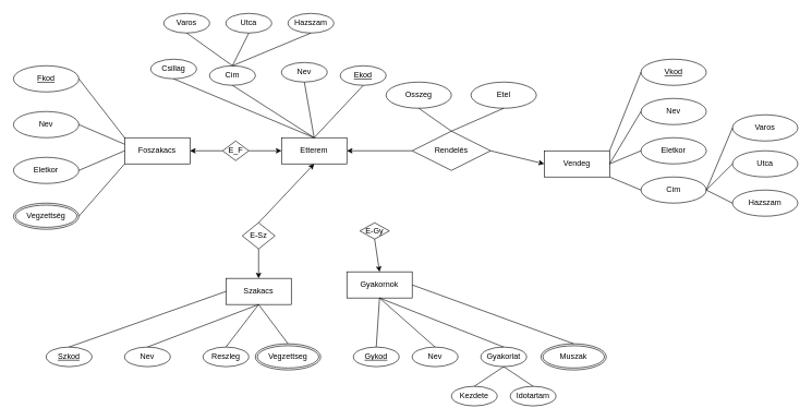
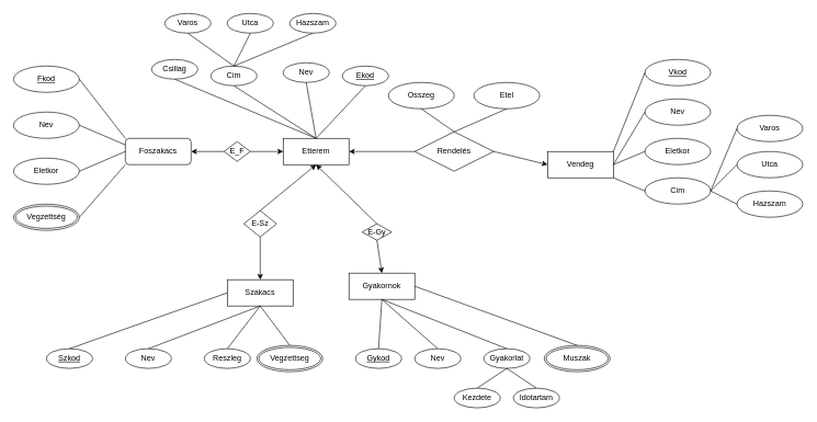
  <mxCell id="0" />
  <mxCell id="1" parent="0" />
  <mxCell id="2" value="&lt;u&gt;Fkod&lt;/u&gt;" style="ellipse;whiteSpace=wrap;html=1;align=center;" vertex="1" parent="1"><mxGeometry x="20" y="100" width="100" height="40" as="geometry" /></mxCell>
  <mxCell id="3" value="Nev" style="ellipse;whiteSpace=wrap;html=1;align=center;" vertex="1" parent="1"><mxGeometry x="20" y="170" width="100" height="40" as="geometry" /></mxCell>
  <mxCell id="4" value="Eletkor" style="ellipse;whiteSpace=wrap;html=1;align=center;" vertex="1" parent="1"><mxGeometry x="20" y="240" width="100" height="40" as="geometry" /></mxCell>
  <mxCell id="5" value="Vegzettség" style="ellipse;shape=doubleEllipse;margin=3;whiteSpace=wrap;html=1;align=center;" vertex="1" parent="1"><mxGeometry x="20" y="310" width="100" height="40" as="geometry" /></mxCell>
- <mxCell id="6" value="Foszakacs" style="whiteSpace=wrap;html=1;align=center;" vertex="1" parent="1"><mxGeometry x="190" y="210" width="100" height="40" as="geometry" /></mxCell>
+ <mxCell id="6" value="Foszakacs" style="whiteSpace=wrap;html=1;align=center;rounded=1;" vertex="1" parent="1"><mxGeometry x="190" y="210" width="100" height="40" as="geometry" /></mxCell>
  <mxCell id="7" value="Etterem" style="whiteSpace=wrap;html=1;align=center;" vertex="1" parent="1"><mxGeometry x="430" y="210" width="100" height="40" as="geometry" /></mxCell>
  <mxCell id="8" value="Vendeg" style="whiteSpace=wrap;html=1;align=center;" vertex="1" parent="1"><mxGeometry x="832" y="230" width="100" height="40" as="geometry" /></mxCell>
  <mxCell id="9" value="R&lt;span style=&quot;background-color: transparent; color: light-dark(rgb(0, 0, 0), rgb(255, 255, 255));&quot;&gt;endelés&lt;/span&gt;" style="shape=rhombus;perimeter=rhombusPerimeter;whiteSpace=wrap;html=1;align=center;" vertex="1" parent="1"><mxGeometry x="630" y="200" width="120" height="60" as="geometry" /></mxCell>
- <mxCell id="10" value="E-Sz" style="shape=rhombus;perimeter=rhombusPerimeter;whiteSpace=wrap;html=1;align=center;" vertex="1" parent="1"><mxGeometry x="370" y="340" width="50" height="40" as="geometry" /></mxCell>
+ <mxCell id="10" value="E-Sz" style="shape=rhombus;perimeter=rhombusPerimeter;whiteSpace=wrap;html=1;align=center;" vertex="1" parent="1"><mxGeometry x="370" y="320" width="50" height="40" as="geometry" /></mxCell>
  <mxCell id="11" value="E_F" style="shape=rhombus;perimeter=rhombusPerimeter;whiteSpace=wrap;html=1;align=center;" vertex="1" parent="1"><mxGeometry x="340" y="215" width="40" height="30" as="geometry" /></mxCell>
  <mxCell id="12" value="E-Gy" style="shape=rhombus;perimeter=rhombusPerimeter;whiteSpace=wrap;html=1;align=center;" vertex="1" parent="1"><mxGeometry x="550" y="340" width="45" height="25" as="geometry" /></mxCell>
  <mxCell id="13" value="Szakacs" style="whiteSpace=wrap;html=1;align=center;" vertex="1" parent="1"><mxGeometry x="345" y="425" width="100" height="40" as="geometry" /></mxCell>
  <mxCell id="14" value="Gyakornok" style="whiteSpace=wrap;html=1;align=center;" vertex="1" parent="1"><mxGeometry x="530" y="415" width="100" height="40" as="geometry" /></mxCell>
  <mxCell id="15" value="" style="endArrow=none;html=1;rounded=0;exitX=0;exitY=0;exitDx=0;exitDy=0;entryX=1;entryY=0.5;entryDx=0;entryDy=0;" edge="1" parent="1" source="6" target="2"><mxGeometry width="50" height="50" relative="1" as="geometry"><mxPoint x="120" y="190" as="sourcePoint" /><mxPoint x="170" y="140" as="targetPoint" /></mxGeometry></mxCell>
  <mxCell id="16" value="" style="endArrow=none;html=1;rounded=0;exitX=0;exitY=0.25;exitDx=0;exitDy=0;entryX=1;entryY=0.5;entryDx=0;entryDy=0;" edge="1" parent="1" source="6" target="3"><mxGeometry width="50" height="50" relative="1" as="geometry"><mxPoint x="190" y="240" as="sourcePoint" /><mxPoint x="120" y="150" as="targetPoint" /></mxGeometry></mxCell>
  <mxCell id="17" value="" style="endArrow=none;html=1;rounded=0;exitX=0;exitY=0.5;exitDx=0;exitDy=0;entryX=1;entryY=0.5;entryDx=0;entryDy=0;" edge="1" parent="1" source="6" target="4"><mxGeometry width="50" height="50" relative="1" as="geometry"><mxPoint x="210" y="350" as="sourcePoint" /><mxPoint x="140" y="260" as="targetPoint" /></mxGeometry></mxCell>
  <mxCell id="18" value="" style="endArrow=none;html=1;rounded=0;exitX=0;exitY=1;exitDx=0;exitDy=0;entryX=1;entryY=0.5;entryDx=0;entryDy=0;" edge="1" parent="1" source="6" target="5"><mxGeometry width="50" height="50" relative="1" as="geometry"><mxPoint x="220" y="420" as="sourcePoint" /><mxPoint x="150" y="330" as="targetPoint" /></mxGeometry></mxCell>
  <mxCell id="19" value="" style="endArrow=classic;html=1;rounded=0;entryX=1;entryY=0.5;entryDx=0;entryDy=0;exitX=0;exitY=0.5;exitDx=0;exitDy=0;" edge="1" parent="1" source="11" target="6"><mxGeometry width="50" height="50" relative="1" as="geometry"><mxPoint x="380" y="180" as="sourcePoint" /><mxPoint x="430" y="130" as="targetPoint" /></mxGeometry></mxCell>
  <mxCell id="20" value="" style="endArrow=classic;html=1;rounded=0;exitX=1;exitY=0.5;exitDx=0;exitDy=0;entryX=0;entryY=0.5;entryDx=0;entryDy=0;" edge="1" parent="1" source="11" target="7"><mxGeometry width="50" height="50" relative="1" as="geometry"><mxPoint x="380" y="180" as="sourcePoint" /><mxPoint x="430" y="130" as="targetPoint" /></mxGeometry></mxCell>
  <mxCell id="21" value="" style="endArrow=classic;html=1;rounded=0;exitX=0;exitY=0.5;exitDx=0;exitDy=0;entryX=1;entryY=0.5;entryDx=0;entryDy=0;" edge="1" parent="1" source="9" target="7"><mxGeometry width="50" height="50" relative="1" as="geometry"><mxPoint x="450" y="180" as="sourcePoint" /><mxPoint x="500" y="130" as="targetPoint" /></mxGeometry></mxCell>
  <mxCell id="22" value="" style="endArrow=classic;html=1;rounded=0;exitX=1;exitY=0.5;exitDx=0;exitDy=0;entryX=0;entryY=0.5;entryDx=0;entryDy=0;" edge="1" parent="1" source="9" target="8"><mxGeometry width="50" height="50" relative="1" as="geometry"><mxPoint x="827" y="245" as="sourcePoint" /><mxPoint x="727" y="245" as="targetPoint" /></mxGeometry></mxCell>
  <mxCell id="23" value="&lt;u&gt;Vkod&lt;/u&gt;" style="ellipse;whiteSpace=wrap;html=1;align=center;" vertex="1" parent="1"><mxGeometry x="980" y="90" width="100" height="40" as="geometry" /></mxCell>
  <mxCell id="24" value="Nev" style="ellipse;whiteSpace=wrap;html=1;align=center;" vertex="1" parent="1"><mxGeometry x="980" y="150" width="100" height="40" as="geometry" /></mxCell>
  <mxCell id="25" value="Eletkor" style="ellipse;whiteSpace=wrap;html=1;align=center;" vertex="1" parent="1"><mxGeometry x="980" y="210" width="100" height="40" as="geometry" /></mxCell>
  <mxCell id="26" value="Cim" style="ellipse;whiteSpace=wrap;html=1;align=center;" vertex="1" parent="1"><mxGeometry x="980" y="270" width="100" height="40" as="geometry" /></mxCell>
  <mxCell id="27" value="" style="endArrow=none;html=1;rounded=0;entryX=0;entryY=0.5;entryDx=0;entryDy=0;exitX=1;exitY=0;exitDx=0;exitDy=0;" edge="1" parent="1" source="8" target="23"><mxGeometry width="50" height="50" relative="1" as="geometry"><mxPoint x="590" y="200" as="sourcePoint" /><mxPoint x="640" y="150" as="targetPoint" /></mxGeometry></mxCell>
  <mxCell id="28" value="" style="endArrow=none;html=1;rounded=0;entryX=0;entryY=0.5;entryDx=0;entryDy=0;exitX=1;exitY=0.5;exitDx=0;exitDy=0;" edge="1" parent="1" source="8" target="24"><mxGeometry width="50" height="50" relative="1" as="geometry"><mxPoint x="937" y="220" as="sourcePoint" /><mxPoint x="990" y="120" as="targetPoint" /></mxGeometry></mxCell>
  <mxCell id="29" value="" style="endArrow=none;html=1;rounded=0;entryX=0;entryY=0.5;entryDx=0;entryDy=0;exitX=1;exitY=0.5;exitDx=0;exitDy=0;" edge="1" parent="1" source="8" target="25"><mxGeometry width="50" height="50" relative="1" as="geometry"><mxPoint x="947" y="230" as="sourcePoint" /><mxPoint x="1000" y="130" as="targetPoint" /></mxGeometry></mxCell>
  <mxCell id="30" value="" style="endArrow=none;html=1;rounded=0;entryX=0;entryY=0.5;entryDx=0;entryDy=0;exitX=1;exitY=1;exitDx=0;exitDy=0;" edge="1" parent="1" source="8" target="26"><mxGeometry width="50" height="50" relative="1" as="geometry"><mxPoint x="957" y="240" as="sourcePoint" /><mxPoint x="1010" y="140" as="targetPoint" /></mxGeometry></mxCell>
  <mxCell id="31" value="Osszeg" style="ellipse;whiteSpace=wrap;html=1;align=center;" vertex="1" parent="1"><mxGeometry x="590" y="125" width="100" height="40" as="geometry" /></mxCell>
  <mxCell id="32" value="Etel" style="ellipse;whiteSpace=wrap;html=1;align=center;" vertex="1" parent="1"><mxGeometry x="720" y="125" width="100" height="40" as="geometry" /></mxCell>
  <mxCell id="33" value="" style="endArrow=none;html=1;rounded=0;entryX=0.5;entryY=1;entryDx=0;entryDy=0;exitX=0.5;exitY=0;exitDx=0;exitDy=0;" edge="1" parent="1" source="9" target="31"><mxGeometry width="50" height="50" relative="1" as="geometry"><mxPoint x="360" y="200" as="sourcePoint" /><mxPoint x="410" y="150" as="targetPoint" /></mxGeometry></mxCell>
  <mxCell id="34" value="" style="endArrow=none;html=1;rounded=0;entryX=0.5;entryY=1;entryDx=0;entryDy=0;exitX=0.5;exitY=0;exitDx=0;exitDy=0;" edge="1" parent="1" source="9" target="32"><mxGeometry width="50" height="50" relative="1" as="geometry"><mxPoint x="360" y="200" as="sourcePoint" /><mxPoint x="410" y="150" as="targetPoint" /></mxGeometry></mxCell>
  <mxCell id="35" value="Nev" style="ellipse;whiteSpace=wrap;html=1;align=center;" vertex="1" parent="1"><mxGeometry x="430" y="95" width="70" height="30" as="geometry" /></mxCell>
  <mxCell id="36" value="Cim" style="ellipse;whiteSpace=wrap;html=1;align=center;" vertex="1" parent="1"><mxGeometry x="320" y="100" width="70" height="30" as="geometry" /></mxCell>
  <mxCell id="37" value="&lt;u&gt;Ekod&lt;/u&gt;" style="ellipse;whiteSpace=wrap;html=1;align=center;" vertex="1" parent="1"><mxGeometry x="520" y="100" width="70" height="30" as="geometry" /></mxCell>
  <mxCell id="38" value="Csillag" style="ellipse;whiteSpace=wrap;html=1;align=center;" vertex="1" parent="1"><mxGeometry x="230" y="90" width="70" height="30" as="geometry" /></mxCell>
  <mxCell id="39" value="Varos" style="ellipse;whiteSpace=wrap;html=1;align=center;" vertex="1" parent="1"><mxGeometry x="250" y="20" width="70" height="30" as="geometry" /></mxCell>
  <mxCell id="40" value="Utca" style="ellipse;whiteSpace=wrap;html=1;align=center;" vertex="1" parent="1"><mxGeometry x="345" y="20" width="70" height="30" as="geometry" /></mxCell>
  <mxCell id="41" value="Hazszam" style="ellipse;whiteSpace=wrap;html=1;align=center;" vertex="1" parent="1"><mxGeometry x="440" y="20" width="70" height="30" as="geometry" /></mxCell>
  <mxCell id="42" value="" style="endArrow=classic;html=1;rounded=0;entryX=0.5;entryY=1;entryDx=0;entryDy=0;exitX=0.5;exitY=0;exitDx=0;exitDy=0;" edge="1" parent="1" source="10" target="7"><mxGeometry width="50" height="50" relative="1" as="geometry"><mxPoint x="360" y="380" as="sourcePoint" /><mxPoint x="410" y="330" as="targetPoint" /></mxGeometry></mxCell>
+ <mxCell id="43" value="" style="endArrow=classic;html=1;rounded=0;entryX=0.5;entryY=1;entryDx=0;entryDy=0;exitX=0.5;exitY=0;exitDx=0;exitDy=0;" edge="1" parent="1" source="12" target="7"><mxGeometry width="50" height="50" relative="1" as="geometry"><mxPoint x="360" y="380" as="sourcePoint" /><mxPoint x="410" y="330" as="targetPoint" /></mxGeometry></mxCell>
  <mxCell id="44" value="&lt;u&gt;Szkod&lt;/u&gt;" style="ellipse;whiteSpace=wrap;html=1;align=center;" vertex="1" parent="1"><mxGeometry x="70" y="530" width="70" height="30" as="geometry" /></mxCell>
  <mxCell id="45" value="Nev" style="ellipse;whiteSpace=wrap;html=1;align=center;" vertex="1" parent="1"><mxGeometry x="190" y="530" width="70" height="30" as="geometry" /></mxCell>
  <mxCell id="46" value="Reszleg" style="ellipse;whiteSpace=wrap;html=1;align=center;" vertex="1" parent="1"><mxGeometry x="310" y="530" width="70" height="30" as="geometry" /></mxCell>
  <mxCell id="47" value="&lt;u&gt;Gykod&lt;/u&gt;" style="ellipse;whiteSpace=wrap;html=1;align=center;" vertex="1" parent="1"><mxGeometry x="540" y="530" width="70" height="30" as="geometry" /></mxCell>
  <mxCell id="48" value="Nev" style="ellipse;whiteSpace=wrap;html=1;align=center;" vertex="1" parent="1"><mxGeometry x="630" y="530" width="70" height="30" as="geometry" /></mxCell>
  <mxCell id="49" value="Gyakorlat" style="ellipse;whiteSpace=wrap;html=1;align=center;" vertex="1" parent="1"><mxGeometry x="735" y="530" width="70" height="30" as="geometry" /></mxCell>
  <mxCell id="50" value="Kezdete" style="ellipse;whiteSpace=wrap;html=1;align=center;" vertex="1" parent="1"><mxGeometry x="690" y="590" width="70" height="30" as="geometry" /></mxCell>
  <mxCell id="51" value="Idotartam" style="ellipse;whiteSpace=wrap;html=1;align=center;" vertex="1" parent="1"><mxGeometry x="780" y="590" width="70" height="30" as="geometry" /></mxCell>
  <mxCell id="52" value="Muszak" style="ellipse;shape=doubleEllipse;margin=3;whiteSpace=wrap;html=1;align=center;" vertex="1" parent="1"><mxGeometry x="827" y="525" width="100" height="40" as="geometry" /></mxCell>
  <mxCell id="53" value="Vegzettseg" style="ellipse;shape=doubleEllipse;margin=3;whiteSpace=wrap;html=1;align=center;" vertex="1" parent="1"><mxGeometry x="390" y="525" width="100" height="40" as="geometry" /></mxCell>
  <mxCell id="54" value="" style="endArrow=none;html=1;rounded=0;exitX=0.5;exitY=0;exitDx=0;exitDy=0;entryX=0;entryY=0.5;entryDx=0;entryDy=0;" edge="1" parent="1" source="44" target="13"><mxGeometry width="50" height="50" relative="1" as="geometry"><mxPoint x="210" y="490" as="sourcePoint" /><mxPoint x="260" y="440" as="targetPoint" /></mxGeometry></mxCell>
  <mxCell id="55" value="" style="endArrow=none;html=1;rounded=0;exitX=0.5;exitY=0;exitDx=0;exitDy=0;entryX=0.5;entryY=1;entryDx=0;entryDy=0;" edge="1" parent="1" source="45" target="13"><mxGeometry width="50" height="50" relative="1" as="geometry"><mxPoint x="360" y="370" as="sourcePoint" /><mxPoint x="410" y="320" as="targetPoint" /></mxGeometry></mxCell>
  <mxCell id="56" value="" style="endArrow=none;html=1;rounded=0;exitX=0.5;exitY=0;exitDx=0;exitDy=0;entryX=0.5;entryY=1;entryDx=0;entryDy=0;" edge="1" parent="1" source="46" target="13"><mxGeometry width="50" height="50" relative="1" as="geometry"><mxPoint x="235" y="540" as="sourcePoint" /><mxPoint x="405" y="465" as="targetPoint" /></mxGeometry></mxCell>
  <mxCell id="57" value="" style="endArrow=none;html=1;rounded=0;exitX=0.5;exitY=0;exitDx=0;exitDy=0;entryX=0.5;entryY=1;entryDx=0;entryDy=0;" edge="1" parent="1" source="53" target="13"><mxGeometry width="50" height="50" relative="1" as="geometry"><mxPoint x="245" y="550" as="sourcePoint" /><mxPoint x="415" y="475" as="targetPoint" /></mxGeometry></mxCell>
  <mxCell id="58" value="" style="endArrow=none;html=1;rounded=0;exitX=0.5;exitY=0;exitDx=0;exitDy=0;entryX=0.5;entryY=1;entryDx=0;entryDy=0;" edge="1" parent="1" source="47" target="14"><mxGeometry width="50" height="50" relative="1" as="geometry"><mxPoint x="255" y="560" as="sourcePoint" /><mxPoint x="425" y="485" as="targetPoint" /></mxGeometry></mxCell>
  <mxCell id="59" value="" style="endArrow=none;html=1;rounded=0;exitX=0.5;exitY=0;exitDx=0;exitDy=0;entryX=0.5;entryY=1;entryDx=0;entryDy=0;" edge="1" parent="1" source="48" target="14"><mxGeometry width="50" height="50" relative="1" as="geometry"><mxPoint x="265" y="570" as="sourcePoint" /><mxPoint x="435" y="495" as="targetPoint" /></mxGeometry></mxCell>
  <mxCell id="60" value="" style="endArrow=none;html=1;rounded=0;exitX=0.5;exitY=0;exitDx=0;exitDy=0;entryX=0.5;entryY=1;entryDx=0;entryDy=0;" edge="1" parent="1" source="49" target="14"><mxGeometry width="50" height="50" relative="1" as="geometry"><mxPoint x="275" y="580" as="sourcePoint" /><mxPoint x="445" y="505" as="targetPoint" /></mxGeometry></mxCell>
  <mxCell id="61" value="" style="endArrow=none;html=1;rounded=0;exitX=0.5;exitY=0;exitDx=0;exitDy=0;entryX=1;entryY=0.5;entryDx=0;entryDy=0;" edge="1" parent="1" source="52" target="14"><mxGeometry width="50" height="50" relative="1" as="geometry"><mxPoint x="285" y="590" as="sourcePoint" /><mxPoint x="455" y="515" as="targetPoint" /></mxGeometry></mxCell>
  <mxCell id="62" value="" style="endArrow=none;html=1;rounded=0;exitX=0.5;exitY=0;exitDx=0;exitDy=0;entryX=0.5;entryY=1;entryDx=0;entryDy=0;" edge="1" parent="1" source="50" target="49"><mxGeometry width="50" height="50" relative="1" as="geometry"><mxPoint x="295" y="600" as="sourcePoint" /><mxPoint x="465" y="525" as="targetPoint" /></mxGeometry></mxCell>
  <mxCell id="63" value="" style="endArrow=none;html=1;rounded=0;exitX=0.5;exitY=0;exitDx=0;exitDy=0;entryX=0.5;entryY=1;entryDx=0;entryDy=0;" edge="1" parent="1" source="51" target="49"><mxGeometry width="50" height="50" relative="1" as="geometry"><mxPoint x="305" y="610" as="sourcePoint" /><mxPoint x="475" y="535" as="targetPoint" /></mxGeometry></mxCell>
  <mxCell id="64" value="" style="endArrow=none;html=1;rounded=0;exitX=0.5;exitY=0;exitDx=0;exitDy=0;entryX=0.5;entryY=1;entryDx=0;entryDy=0;" edge="1" parent="1" source="7" target="36"><mxGeometry width="50" height="50" relative="1" as="geometry"><mxPoint x="360" y="190" as="sourcePoint" /><mxPoint x="410" y="140" as="targetPoint" /></mxGeometry></mxCell>
  <mxCell id="65" value="" style="endArrow=none;html=1;rounded=0;exitX=0.5;exitY=0;exitDx=0;exitDy=0;entryX=0.5;entryY=1;entryDx=0;entryDy=0;" edge="1" parent="1" source="7" target="35"><mxGeometry width="50" height="50" relative="1" as="geometry"><mxPoint x="490" y="220" as="sourcePoint" /><mxPoint x="365" y="140" as="targetPoint" /></mxGeometry></mxCell>
  <mxCell id="66" value="" style="endArrow=none;html=1;rounded=0;exitX=0.5;exitY=0;exitDx=0;exitDy=0;entryX=0.5;entryY=1;entryDx=0;entryDy=0;" edge="1" parent="1" source="7" target="37"><mxGeometry width="50" height="50" relative="1" as="geometry"><mxPoint x="500" y="230" as="sourcePoint" /><mxPoint x="375" y="150" as="targetPoint" /></mxGeometry></mxCell>
  <mxCell id="67" value="" style="endArrow=none;html=1;rounded=0;exitX=0.5;exitY=0;exitDx=0;exitDy=0;entryX=0.5;entryY=1;entryDx=0;entryDy=0;" edge="1" parent="1" source="7" target="38"><mxGeometry width="50" height="50" relative="1" as="geometry"><mxPoint x="510" y="240" as="sourcePoint" /><mxPoint x="385" y="160" as="targetPoint" /></mxGeometry></mxCell>
  <mxCell id="68" value="" style="endArrow=none;html=1;rounded=0;exitX=0.5;exitY=0;exitDx=0;exitDy=0;entryX=0.5;entryY=1;entryDx=0;entryDy=0;" edge="1" parent="1" source="36" target="39"><mxGeometry width="50" height="50" relative="1" as="geometry"><mxPoint x="520" y="250" as="sourcePoint" /><mxPoint x="395" y="170" as="targetPoint" /></mxGeometry></mxCell>
  <mxCell id="69" value="" style="endArrow=none;html=1;rounded=0;exitX=0.5;exitY=0;exitDx=0;exitDy=0;entryX=0.5;entryY=1;entryDx=0;entryDy=0;" edge="1" parent="1" source="36" target="40"><mxGeometry width="50" height="50" relative="1" as="geometry"><mxPoint x="530" y="260" as="sourcePoint" /><mxPoint x="405" y="180" as="targetPoint" /></mxGeometry></mxCell>
  <mxCell id="70" value="" style="endArrow=none;html=1;rounded=0;exitX=0.5;exitY=0;exitDx=0;exitDy=0;entryX=0.5;entryY=1;entryDx=0;entryDy=0;" edge="1" parent="1" source="36" target="41"><mxGeometry width="50" height="50" relative="1" as="geometry"><mxPoint x="540" y="270" as="sourcePoint" /><mxPoint x="415" y="190" as="targetPoint" /></mxGeometry></mxCell>
  <mxCell id="71" value="" style="endArrow=classic;html=1;rounded=0;exitX=0.5;exitY=1;exitDx=0;exitDy=0;entryX=0.5;entryY=0;entryDx=0;entryDy=0;" edge="1" parent="1" source="10" target="13"><mxGeometry width="50" height="50" relative="1" as="geometry"><mxPoint x="550" y="500" as="sourcePoint" /><mxPoint x="600" y="450" as="targetPoint" /></mxGeometry></mxCell>
  <mxCell id="72" value="" style="endArrow=classic;html=1;rounded=0;exitX=0.5;exitY=1;exitDx=0;exitDy=0;entryX=0.5;entryY=0;entryDx=0;entryDy=0;" edge="1" parent="1" source="12" target="14"><mxGeometry width="50" height="50" relative="1" as="geometry"><mxPoint x="405" y="390" as="sourcePoint" /><mxPoint x="405" y="425" as="targetPoint" /></mxGeometry></mxCell>
  <mxCell id="73" value="Varos" style="ellipse;whiteSpace=wrap;html=1;align=center;" vertex="1" parent="1"><mxGeometry x="1120" y="175" width="100" height="40" as="geometry" /></mxCell>
  <mxCell id="74" value="Utca" style="ellipse;whiteSpace=wrap;html=1;align=center;" vertex="1" parent="1"><mxGeometry x="1120" y="230" width="100" height="40" as="geometry" /></mxCell>
  <mxCell id="75" value="Hazszam" style="ellipse;whiteSpace=wrap;html=1;align=center;" vertex="1" parent="1"><mxGeometry x="1120" y="290" width="100" height="40" as="geometry" /></mxCell>
  <mxCell id="76" value="" style="endArrow=none;html=1;rounded=0;entryX=0;entryY=0.5;entryDx=0;entryDy=0;exitX=1;exitY=0.5;exitDx=0;exitDy=0;" edge="1" parent="1" source="26" target="73"><mxGeometry width="50" height="50" relative="1" as="geometry"><mxPoint x="740" y="300" as="sourcePoint" /><mxPoint x="790" y="250" as="targetPoint" /></mxGeometry></mxCell>
  <mxCell id="77" value="" style="endArrow=none;html=1;rounded=0;entryX=0;entryY=0.5;entryDx=0;entryDy=0;exitX=1;exitY=0.5;exitDx=0;exitDy=0;" edge="1" parent="1" source="26" target="74"><mxGeometry width="50" height="50" relative="1" as="geometry"><mxPoint x="1090" y="300" as="sourcePoint" /><mxPoint x="1130" y="205" as="targetPoint" /></mxGeometry></mxCell>
  <mxCell id="78" value="" style="endArrow=none;html=1;rounded=0;entryX=0;entryY=0.5;entryDx=0;entryDy=0;exitX=1;exitY=0.5;exitDx=0;exitDy=0;" edge="1" parent="1" source="26" target="75"><mxGeometry width="50" height="50" relative="1" as="geometry"><mxPoint x="1100" y="310" as="sourcePoint" /><mxPoint x="1140" y="215" as="targetPoint" /></mxGeometry></mxCell>
